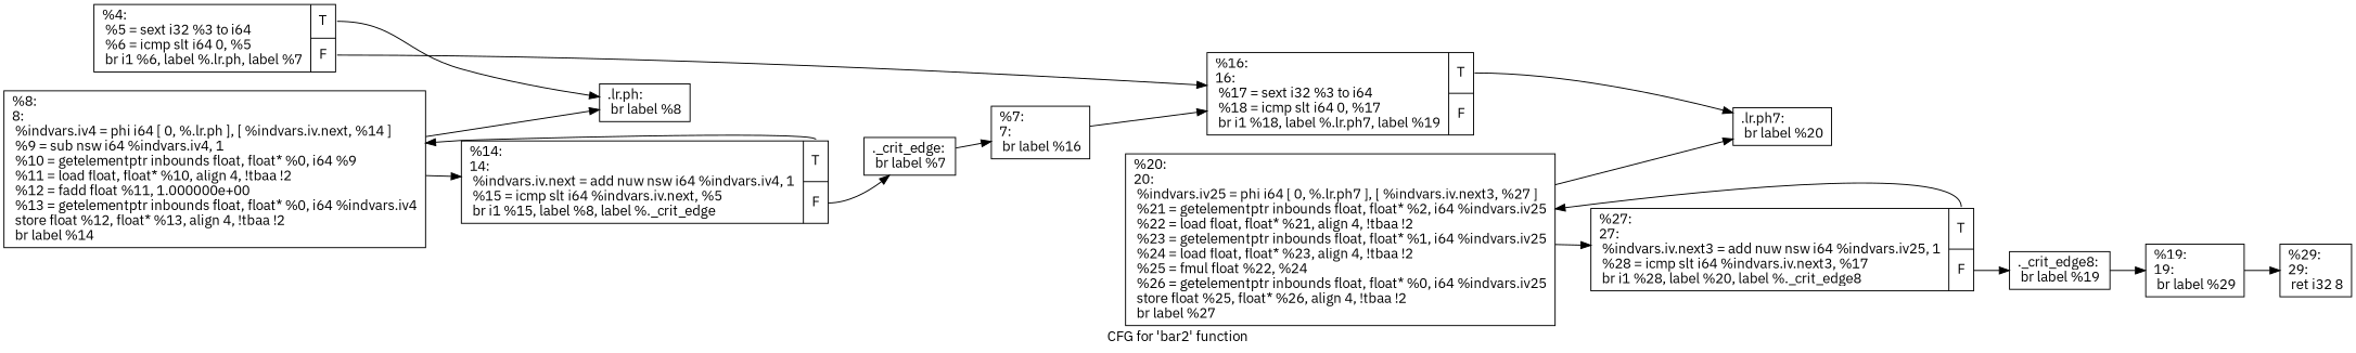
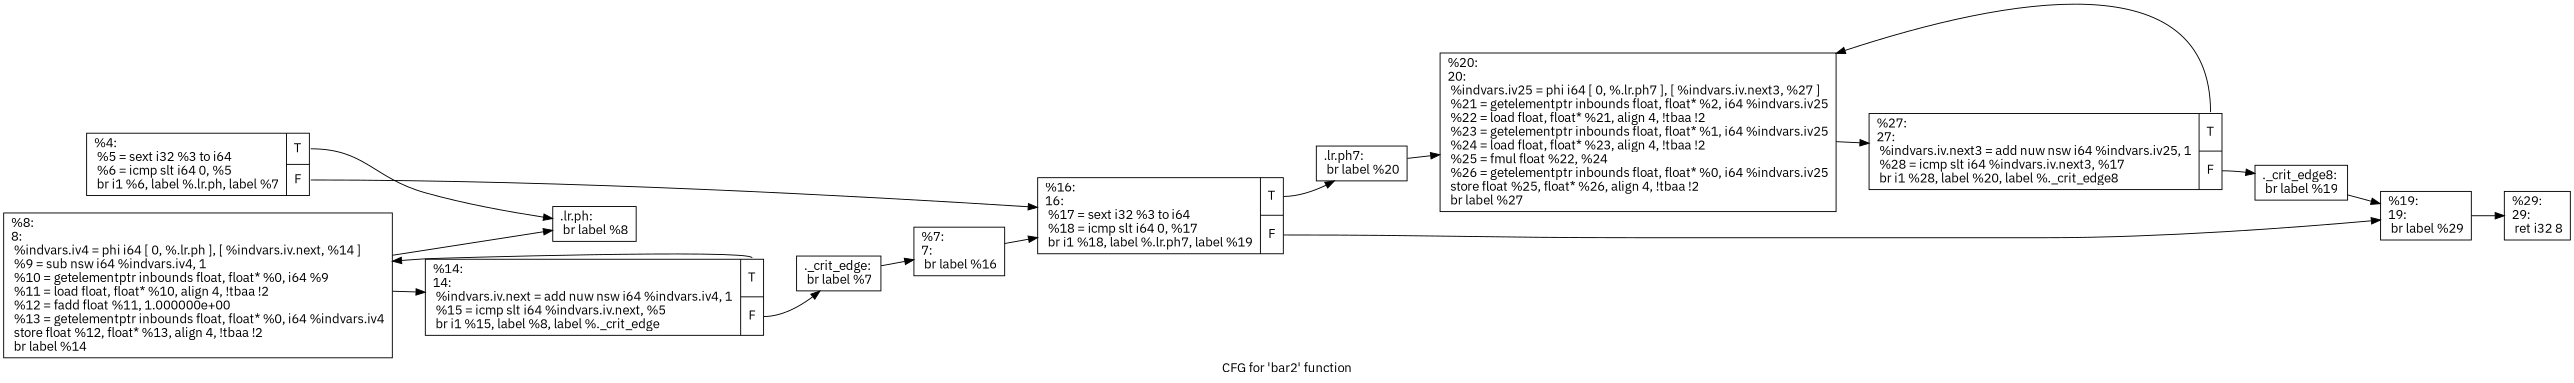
  digraph {
    fontname="IBM Plex Sans"
    label="CFG for 'bar2' function"
    rankdir=LR
    node [fontname="IBM Plex Sans" shape=record]
    edge [fontname="IBM Plex Sans"]
    n1 [label="{%4:\l  %5 = sext i32 %3 to i64\l  %6 = icmp slt i64 0, %5\l  br i1 %6, label %.lr.ph, label %7\l|{<s0>T|<s1>F}}"]
    n2 [label="{.lr.ph:                                           \l  br label %8\l}"]
    n3 [label="{%16:\l16:                                               \l  %17 = sext i32 %3 to i64\l  %18 = icmp slt i64 0, %17\l  br i1 %18, label %.lr.ph7, label %19\l|{<s0>T|<s1>F}}"]
    n4 [label="{%7:\l7:                                                \l  br label %16\l}"]
    n5 [label="{%8:\l8:                                                \l  %indvars.iv4 = phi i64 [ 0, %.lr.ph ], [ %indvars.iv.next, %14 ]\l  %9 = sub nsw i64 %indvars.iv4, 1\l  %10 = getelementptr inbounds float, float* %0, i64 %9\l  %11 = load float, float* %10, align 4, !tbaa !2\l  %12 = fadd float %11, 1.000000e+00\l  %13 = getelementptr inbounds float, float* %0, i64 %indvars.iv4\l  store float %12, float* %13, align 4, !tbaa !2\l  br label %14\l}"]
    n6 [label="{%14:\l14:                                               \l  %indvars.iv.next = add nuw nsw i64 %indvars.iv4, 1\l  %15 = icmp slt i64 %indvars.iv.next, %5\l  br i1 %15, label %8, label %._crit_edge\l|{<s0>T|<s1>F}}"]
    n7 [label="{.lr.ph7:                                          \l  br label %20\l}"]
    n8 [label="{%19:\l19:                                               \l  br label %29\l}"]
    n9 [label="{._crit_edge:                                      \l  br label %7\l}"]
    n10 [label="{%20:\l20:                                               \l  %indvars.iv25 = phi i64 [ 0, %.lr.ph7 ], [ %indvars.iv.next3, %27 ]\l  %21 = getelementptr inbounds float, float* %2, i64 %indvars.iv25\l  %22 = load float, float* %21, align 4, !tbaa !2\l  %23 = getelementptr inbounds float, float* %1, i64 %indvars.iv25\l  %24 = load float, float* %23, align 4, !tbaa !2\l  %25 = fmul float %22, %24\l  %26 = getelementptr inbounds float, float* %0, i64 %indvars.iv25\l  store float %25, float* %26, align 4, !tbaa !2\l  br label %27\l}"]
    n11 [label="{%29:\l29:                                               \l  ret i32 8\l}"]
    n12 [label="{%27:\l27:                                               \l  %indvars.iv.next3 = add nuw nsw i64 %indvars.iv25, 1\l  %28 = icmp slt i64 %indvars.iv.next3, %17\l  br i1 %28, label %20, label %._crit_edge8\l|{<s0>T|<s1>F}}"]
    n13 [label="{._crit_edge8:                                     \l  br label %19\l}"]
    n1 -> n2 [tailport=s0]
    n1 -> n3 [tailport=s1]
    n3 -> n7 [tailport=s0]
+   n3 -> n8 [tailport=s1]
    n4 -> n3
    n5 -> n2
    n5 -> n6
    n6 -> n5 [tailport=s0]
    n6 -> n9 [tailport=s1]
-   n10 -> n7
+   n7 -> n10
    n8 -> n11
    n9 -> n4
    n10 -> n12
    n12 -> n10 [tailport=s0]
    n12 -> n13 [tailport=s1]
    n13 -> n8
  }
